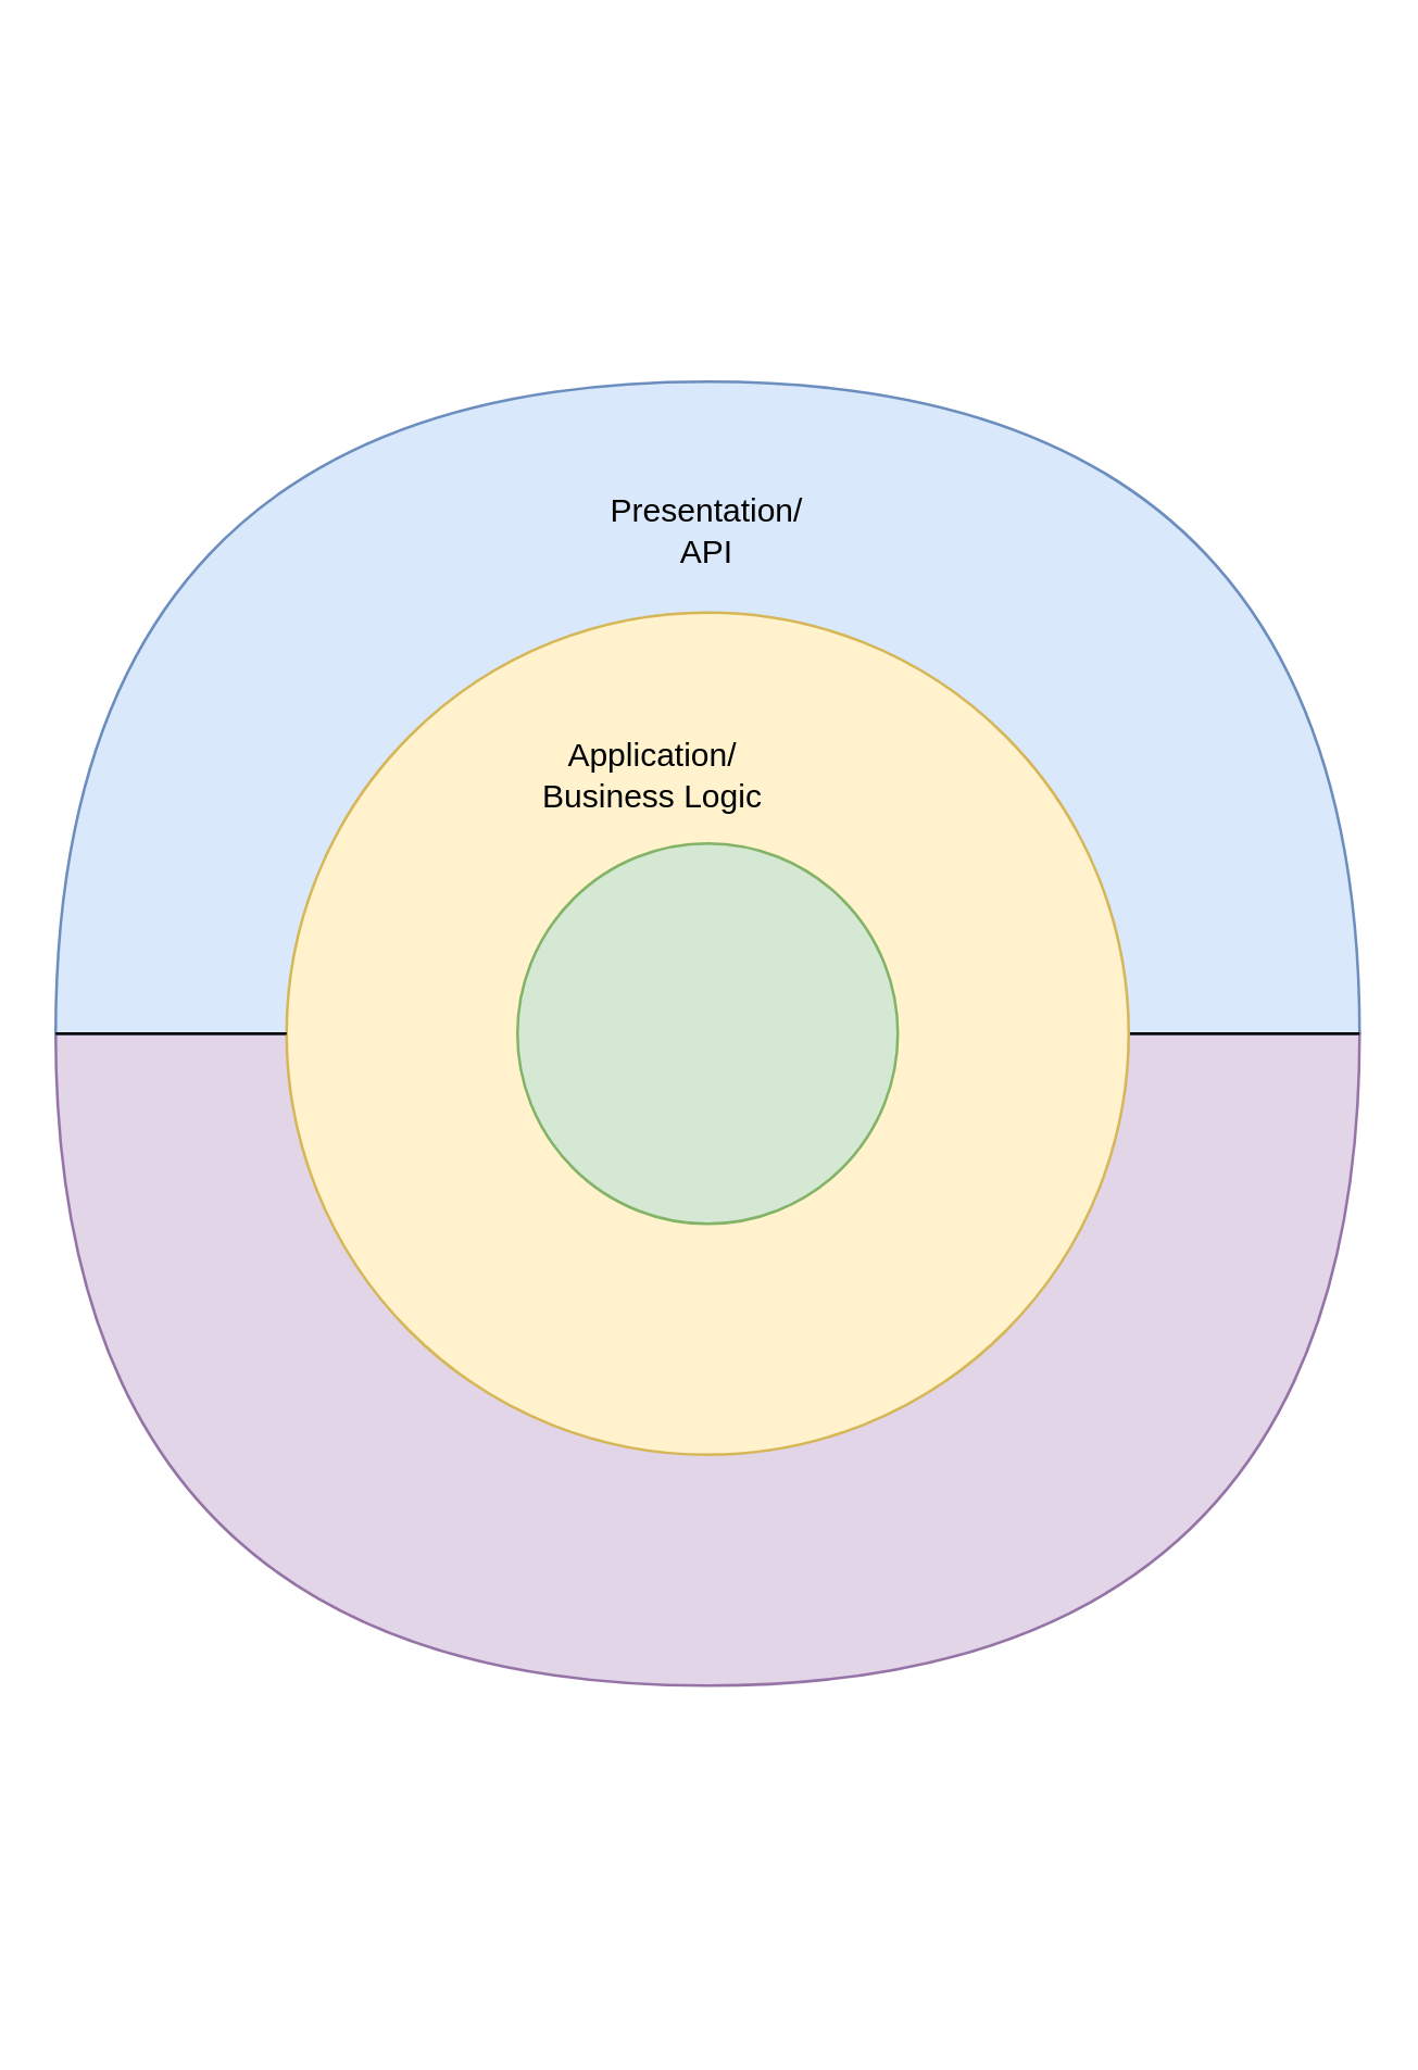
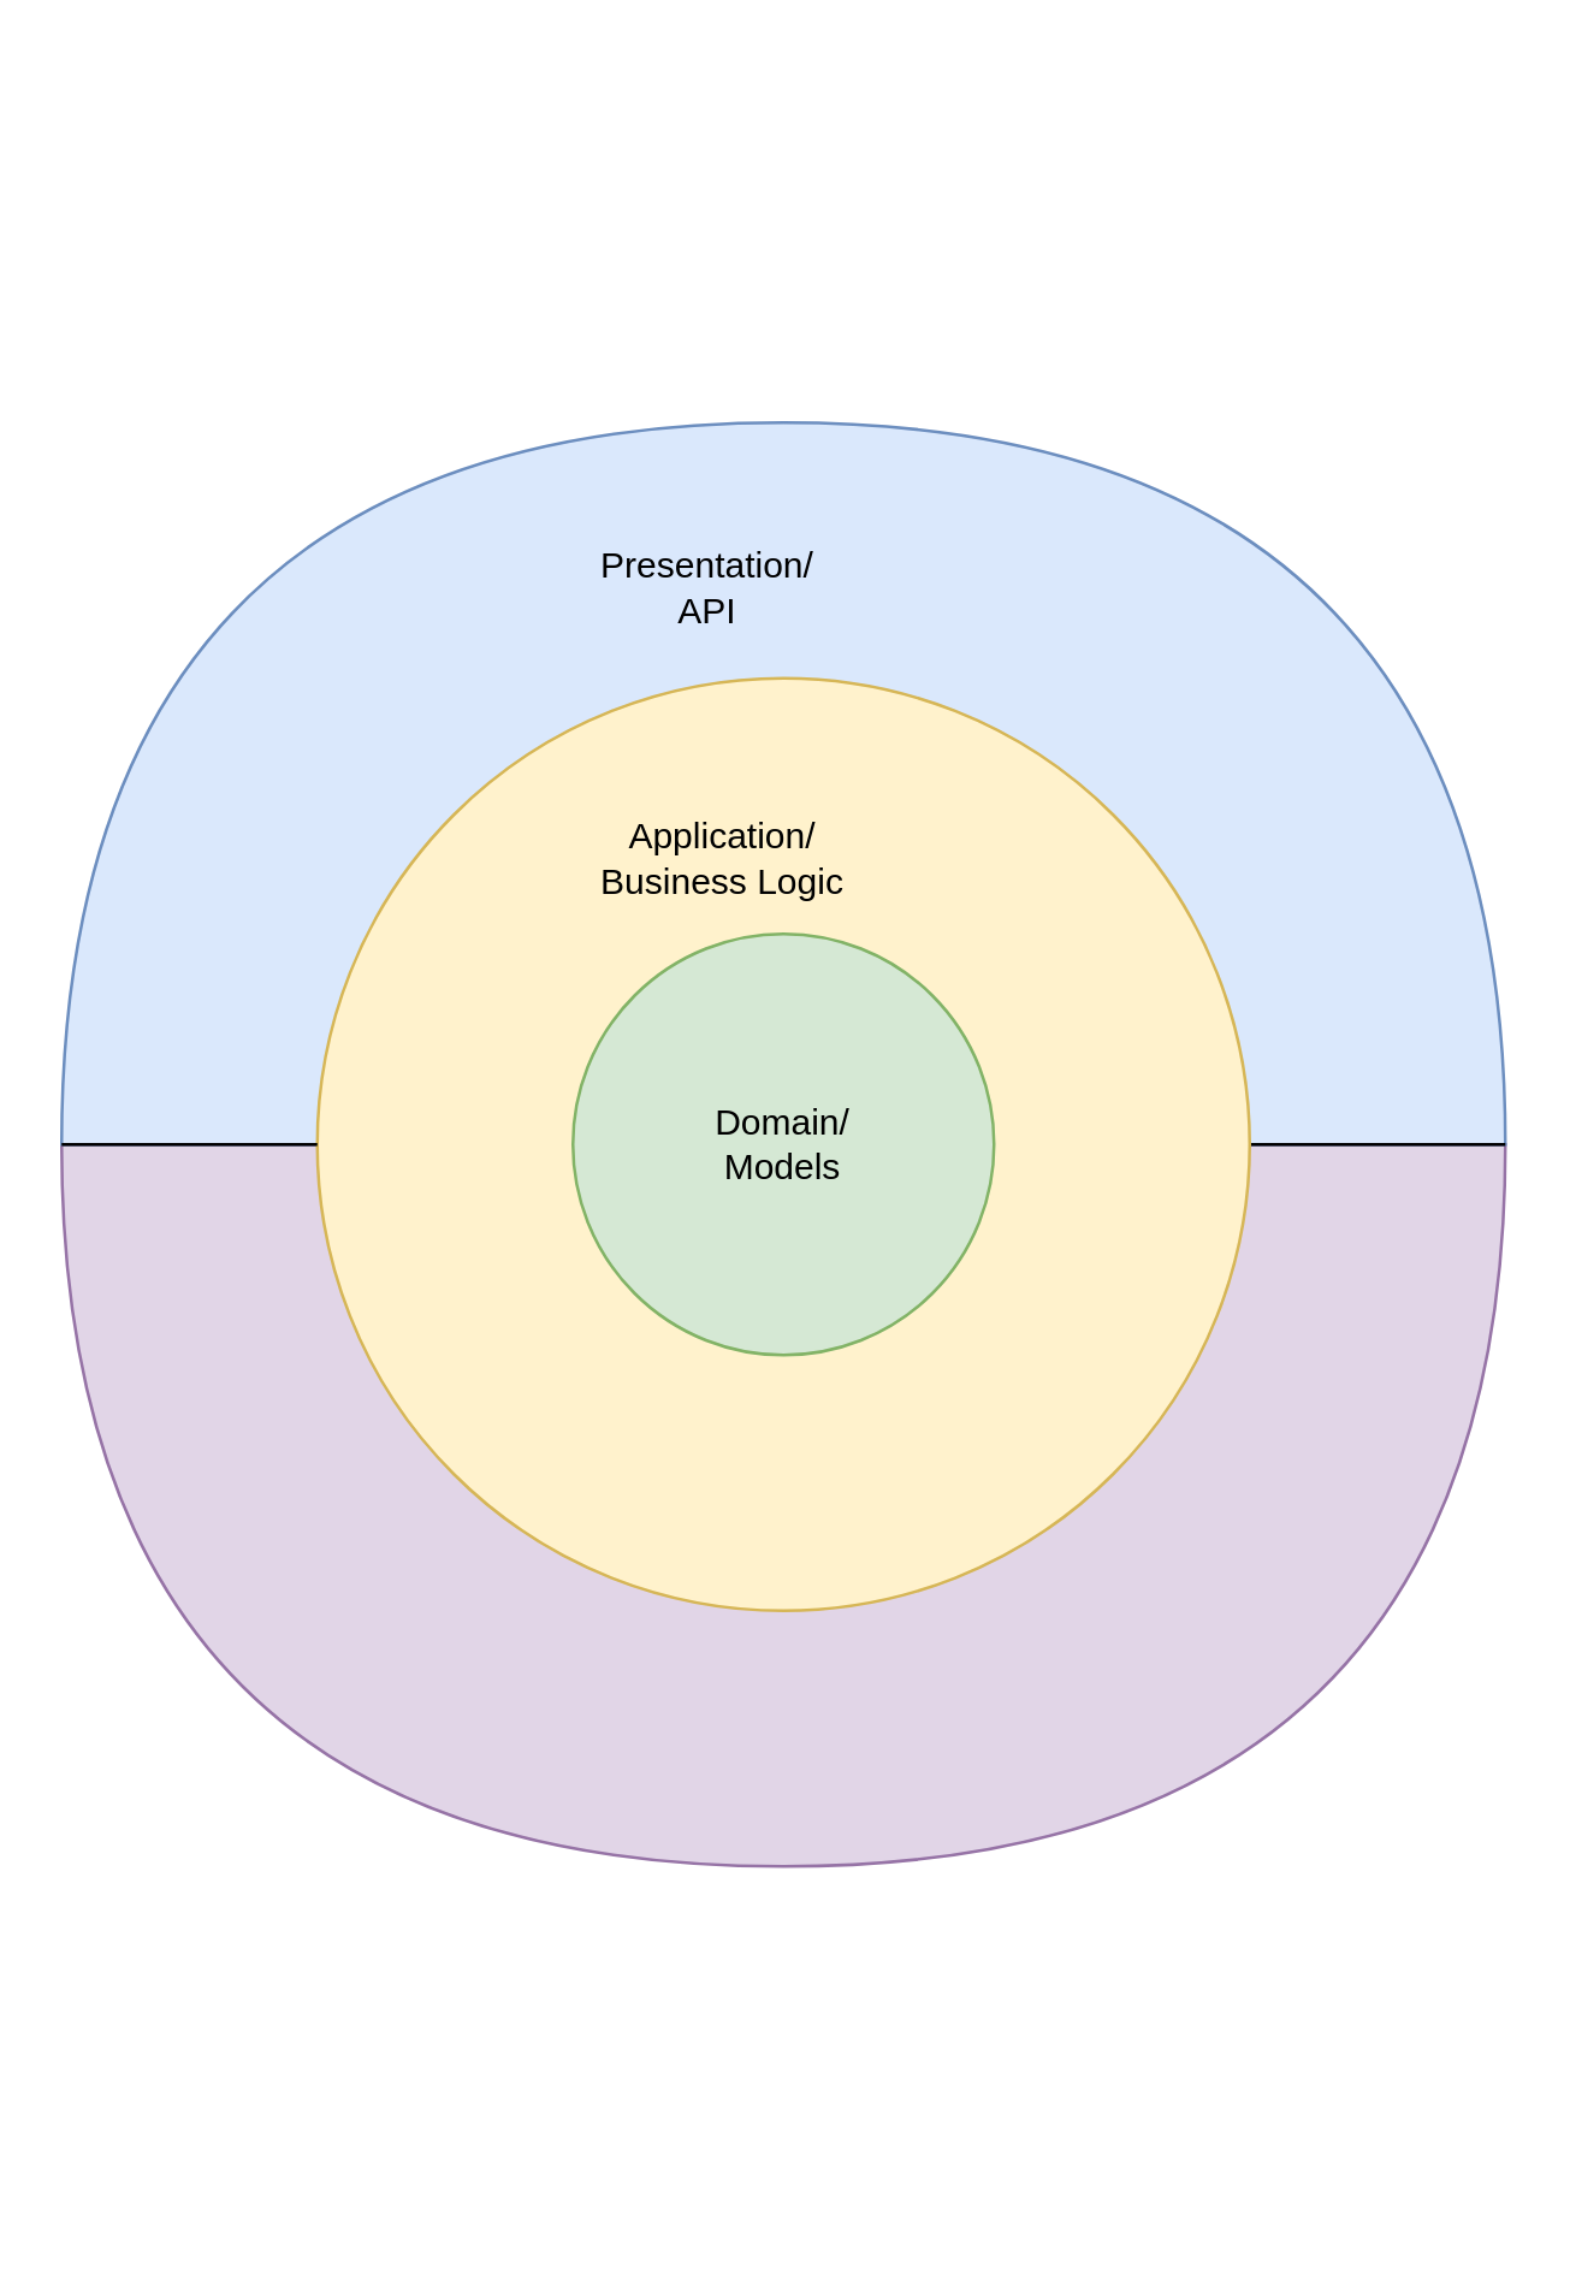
  <mxCell id="0" />
  <mxCell id="1" parent="0" />
  <mxCell id="2" value="" style="shape=or;whiteSpace=wrap;html=1;rotation=90;fillColor=#e1d5e7;strokeColor=#9673a6;" vertex="1" parent="1"><mxGeometry x="140" y="260" width="240" height="480" as="geometry" /></mxCell>
  <mxCell id="3" value="" style="shape=or;whiteSpace=wrap;html=1;rotation=-90;fillColor=#dae8fc;strokeColor=#6c8ebf;" vertex="1" parent="1"><mxGeometry x="140" y="20" width="240" height="480" as="geometry" /></mxCell>
  <mxCell id="4" value="" style="endArrow=none;html=1;rounded=0;entryX=1;entryY=0.5;entryDx=0;entryDy=0;exitX=1;exitY=0.5;exitDx=0;exitDy=0;startArrow=none;" edge="1" parent="1" source="5"><mxGeometry width="50" height="50" relative="1" as="geometry"><mxPoint x="420" y="410" as="sourcePoint" /><mxPoint x="500" y="380" as="targetPoint" /></mxGeometry></mxCell>
  <mxCell id="5" value="" style="ellipse;whiteSpace=wrap;html=1;aspect=fixed;fillColor=#fff2cc;strokeColor=#d6b656;" vertex="1" parent="1"><mxGeometry x="105" y="225" width="310" height="310" as="geometry" /></mxCell>
  <mxCell id="6" value="" style="endArrow=none;html=1;rounded=0;exitX=0;exitY=0.5;exitDx=0;exitDy=0;entryX=0;entryY=0.5;entryDx=0;entryDy=0;" edge="1" parent="1" source="5"><mxGeometry width="50" height="50" relative="1" as="geometry"><mxPoint x="400" y="380" as="sourcePoint" /><mxPoint y="380" as="targetPoint" x="20" /></mxGeometry></mxCell>
- <mxCell id="7" value="Presentation/&lt;br&gt;API" style="text;html=1;strokeColor=none;fillColor=none;align=center;verticalAlign=middle;whiteSpace=wrap;rounded=0;" vertex="1" parent="1"><mxGeometry x="200" y="180" width="120" height="30" as="geometry" /></mxCell>
+ <mxCell id="7" value="Presentation/&lt;br&gt;API" style="text;html=1;strokeColor=none;fillColor=none;align=center;verticalAlign=middle;whiteSpace=wrap;rounded=0;" vertex="1" parent="1"><mxGeometry x="175" y="180" width="120" height="30" as="geometry" /></mxCell>
  <mxCell id="8" value="" style="ellipse;whiteSpace=wrap;html=1;aspect=fixed;fillColor=#d5e8d4;strokeColor=#82b366;" vertex="1" parent="1"><mxGeometry x="190" y="310" width="140" height="140" as="geometry" /></mxCell>
  <mxCell id="9" value="Application/&lt;br&gt;Business Logic" style="text;html=1;strokeColor=none;fillColor=none;align=center;verticalAlign=middle;whiteSpace=wrap;rounded=0;" vertex="1" parent="1"><mxGeometry x="180" y="270" width="120" height="30" as="geometry" /></mxCell>
+ <mxCell id="10" value="Domain/&lt;br&gt;Models" style="text;html=1;strokeColor=none;fillColor=none;align=center;verticalAlign=middle;whiteSpace=wrap;rounded=0;" vertex="1" parent="1"><mxGeometry x="230" y="365" width="60" height="30" as="geometry" /></mxCell>
